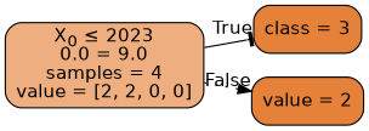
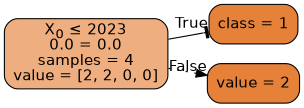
  digraph {
    rankdir=LR
    node [color=black fillcolor="#e58139ff" fontname=helvetica shape=box style="filled, rounded"]
    edge [fontname=helvetica labeldistance=2.5]
-   n1 [fillcolor="#e58139a4" label=<X<SUB>0</SUB> &le; 2023<br/>0.0 = 9.0<br/>samples = 4<br/>value = [2, 2, 0, 0]>]
-   n2 [label="class = 3"]
+   n1 [fillcolor="#e58139a4" label=<X<SUB>0</SUB> &le; 2023<br/>0.0 = 0.0<br/>samples = 4<br/>value = [2, 2, 0, 0]>]
+   n2 [label="class = 1"]
    n3 [label="value = 2"]
    n1 -> n2 [arrowhead=tee headlabel=True labelangle=45 style=solid]
    n1 -> n3 [arrowhead=normal headlabel=False labelangle=-45 style=dotted]
  }
